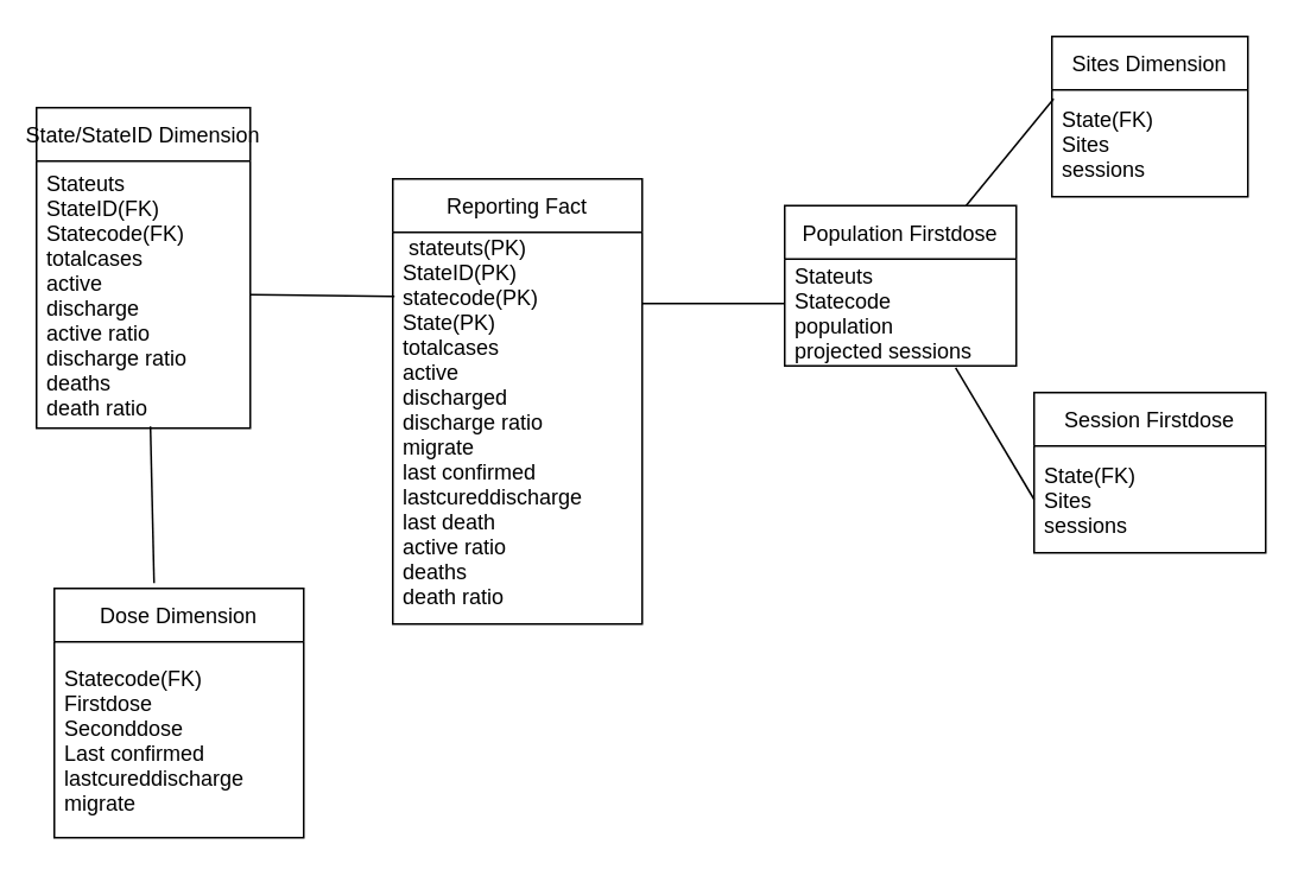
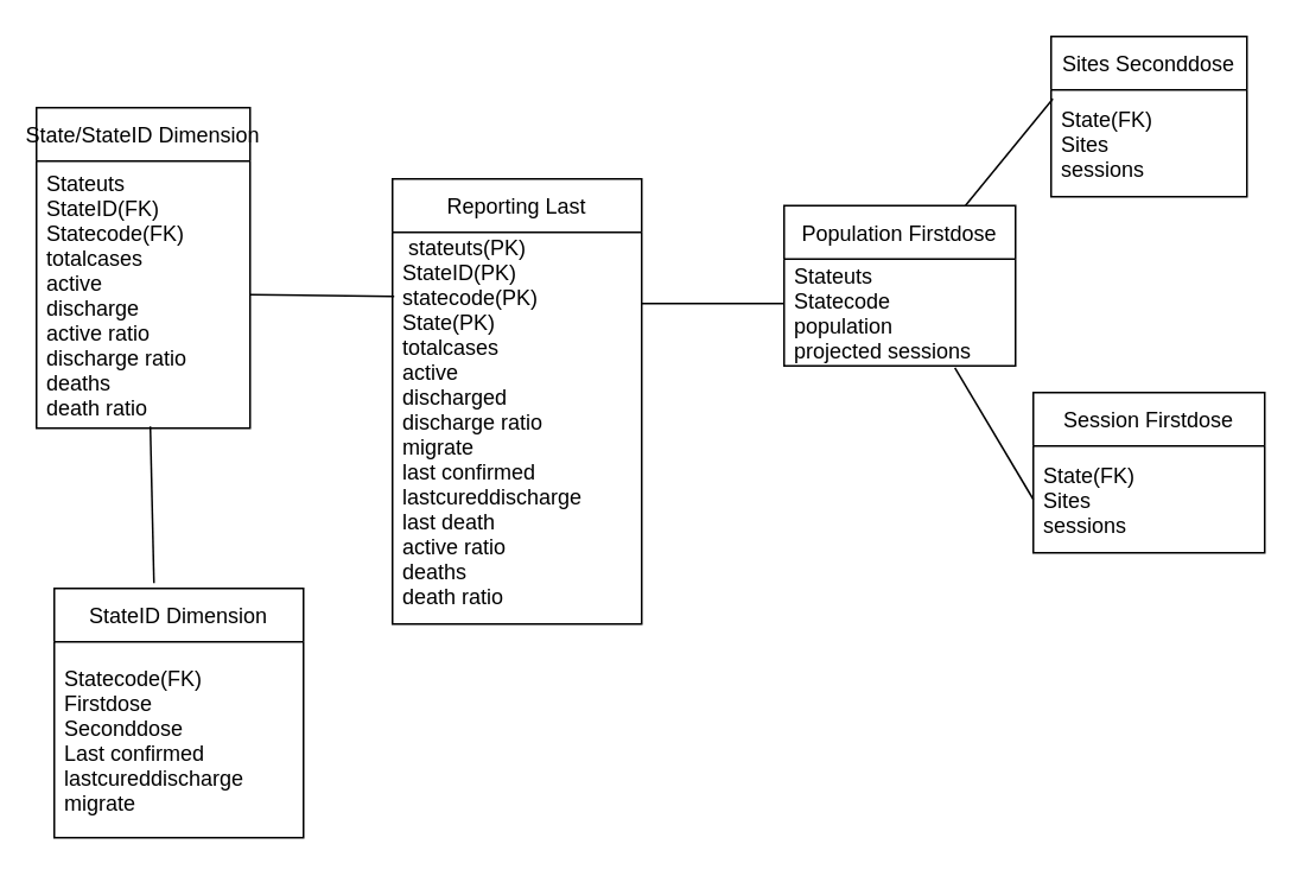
  <mxCell id="0" />
  <mxCell id="1" parent="0" />
- <mxCell id="2" value="Reporting Fact" style="swimlane;fontStyle=0;childLayout=stackLayout;horizontal=1;startSize=30;horizontalStack=0;resizeParent=1;resizeParentMax=0;resizeLast=0;collapsible=1;marginBottom=0;" vertex="1" parent="1"><mxGeometry x="220" y="100" width="140" height="250" as="geometry" /></mxCell>
+ <mxCell id="2" value="Reporting Last" style="swimlane;fontStyle=0;childLayout=stackLayout;horizontal=1;startSize=30;horizontalStack=0;resizeParent=1;resizeParentMax=0;resizeLast=0;collapsible=1;marginBottom=0;" vertex="1" parent="1"><mxGeometry x="220" y="100" width="140" height="250" as="geometry" /></mxCell>
  <mxCell id="3" value=" stateuts(PK)&#10;StateID(PK)&#10;statecode(PK)&#10;State(PK)&#10;totalcases&#10;active &#10;discharged&#10;discharge ratio&#10;migrate&#10;last confirmed&#10;lastcureddischarge&#10;last death&#10;active ratio &#10;deaths&#10;death ratio&#10;" style="text;strokeColor=none;fillColor=none;align=left;verticalAlign=middle;spacingLeft=4;spacingRight=4;overflow=hidden;points=[[0,0.5],[1,0.5]];portConstraint=eastwest;rotatable=0;labelBackgroundColor=none;" vertex="1" parent="2"><mxGeometry y="30" width="140" height="220" as="geometry" /></mxCell>
  <mxCell id="4" value="State/StateID Dimension" style="swimlane;fontStyle=0;childLayout=stackLayout;horizontal=1;startSize=30;horizontalStack=0;resizeParent=1;resizeParentMax=0;resizeLast=0;collapsible=1;marginBottom=0;" vertex="1" parent="1"><mxGeometry x="20" y="60" width="120" height="180" as="geometry" /></mxCell>
  <mxCell id="5" value="Stateuts&#10;StateID(FK)&#10;Statecode(FK)&#10;totalcases&#10;active&#10;discharge&#10;active ratio&#10;discharge ratio&#10;deaths&#10;death ratio" style="text;strokeColor=none;fillColor=none;align=left;verticalAlign=middle;spacingLeft=4;spacingRight=4;overflow=hidden;points=[[0,0.5],[1,0.5]];portConstraint=eastwest;rotatable=0;" vertex="1" parent="4"><mxGeometry y="30" width="120" height="150" as="geometry" /></mxCell>
  <mxCell id="6" value="Population Firstdose" style="swimlane;fontStyle=0;childLayout=stackLayout;horizontal=1;startSize=30;horizontalStack=0;resizeParent=1;resizeParentMax=0;resizeLast=0;collapsible=1;marginBottom=0;" vertex="1" parent="1"><mxGeometry x="440" y="115" width="130" height="90" as="geometry" /></mxCell>
  <mxCell id="7" value="Stateuts&#10;Statecode&#10;population&#10;projected sessions " style="text;strokeColor=none;fillColor=none;align=left;verticalAlign=middle;spacingLeft=4;spacingRight=4;overflow=hidden;points=[[0,0.5],[1,0.5]];portConstraint=eastwest;rotatable=0;" vertex="1" parent="6"><mxGeometry y="30" width="130" height="60" as="geometry" /></mxCell>
  <mxCell id="8" value="Session Firstdose" style="swimlane;fontStyle=0;childLayout=stackLayout;horizontal=1;startSize=30;horizontalStack=0;resizeParent=1;resizeParentMax=0;resizeLast=0;collapsible=1;marginBottom=0;" vertex="1" parent="1"><mxGeometry x="580" y="220" width="130" height="90" as="geometry" /></mxCell>
  <mxCell id="9" value="State(FK)&#10;Sites&#10;sessions" style="text;strokeColor=none;fillColor=none;align=left;verticalAlign=middle;spacingLeft=4;spacingRight=4;overflow=hidden;points=[[0,0.5],[1,0.5]];portConstraint=eastwest;rotatable=0;" vertex="1" parent="8"><mxGeometry y="30" width="130" height="60" as="geometry" /></mxCell>
- <mxCell id="10" value="Sites Dimension" style="swimlane;fontStyle=0;childLayout=stackLayout;horizontal=1;startSize=30;horizontalStack=0;resizeParent=1;resizeParentMax=0;resizeLast=0;collapsible=1;marginBottom=0;" vertex="1" parent="1"><mxGeometry x="590" y="20" width="110" height="90" as="geometry" /></mxCell>
+ <mxCell id="10" value="Sites Seconddose" style="swimlane;fontStyle=0;childLayout=stackLayout;horizontal=1;startSize=30;horizontalStack=0;resizeParent=1;resizeParentMax=0;resizeLast=0;collapsible=1;marginBottom=0;" vertex="1" parent="1"><mxGeometry x="590" y="20" width="110" height="90" as="geometry" /></mxCell>
  <mxCell id="11" value="State(FK)&#10;Sites&#10;sessions" style="text;strokeColor=none;fillColor=none;align=left;verticalAlign=middle;spacingLeft=4;spacingRight=4;overflow=hidden;points=[[0,0.5],[1,0.5]];portConstraint=eastwest;rotatable=0;" vertex="1" parent="10"><mxGeometry y="30" width="110" height="60" as="geometry" /></mxCell>
- <mxCell id="12" value="Dose Dimension" style="swimlane;fontStyle=0;childLayout=stackLayout;horizontal=1;startSize=30;horizontalStack=0;resizeParent=1;resizeParentMax=0;resizeLast=0;collapsible=1;marginBottom=0;" vertex="1" parent="1"><mxGeometry x="30" y="330" width="140" height="140" as="geometry" /></mxCell>
+ <mxCell id="12" value="StateID Dimension" style="swimlane;fontStyle=0;childLayout=stackLayout;horizontal=1;startSize=30;horizontalStack=0;resizeParent=1;resizeParentMax=0;resizeLast=0;collapsible=1;marginBottom=0;" vertex="1" parent="1"><mxGeometry x="30" y="330" width="140" height="140" as="geometry" /></mxCell>
  <mxCell id="13" value="Statecode(FK)&#10;Firstdose&#10;Seconddose&#10;Last confirmed&#10;lastcureddischarge&#10;migrate" style="text;strokeColor=none;fillColor=none;align=left;verticalAlign=middle;spacingLeft=4;spacingRight=4;overflow=hidden;points=[[0,0.5],[1,0.5]];portConstraint=eastwest;rotatable=0;" vertex="1" parent="12"><mxGeometry y="30" width="140" height="110" as="geometry" /></mxCell>
  <mxCell id="14" value="" style="endArrow=none;html=1;rounded=0;" edge="1" parent="1"><mxGeometry width="50" height="50" relative="1" as="geometry"><mxPoint x="440" y="170" as="sourcePoint" /><mxPoint x="360" y="170" as="targetPoint" /></mxGeometry></mxCell>
  <mxCell id="15" value="" style="endArrow=none;html=1;rounded=0;exitX=1;exitY=0.5;exitDx=0;exitDy=0;entryX=0.007;entryY=0.164;entryDx=0;entryDy=0;entryPerimeter=0;" edge="1" parent="1" source="5" target="3"><mxGeometry width="50" height="50" relative="1" as="geometry"><mxPoint x="310" y="320" as="sourcePoint" /><mxPoint x="360" y="270" as="targetPoint" /></mxGeometry></mxCell>
  <mxCell id="16" value="" style="endArrow=none;html=1;rounded=0;entryX=0.009;entryY=0.083;entryDx=0;entryDy=0;entryPerimeter=0;" edge="1" parent="1" source="6" target="11"><mxGeometry width="50" height="50" relative="1" as="geometry"><mxPoint x="310" y="300" as="sourcePoint" /><mxPoint x="360" y="250" as="targetPoint" /></mxGeometry></mxCell>
  <mxCell id="17" value="" style="endArrow=none;html=1;rounded=0;entryX=0.738;entryY=1.017;entryDx=0;entryDy=0;entryPerimeter=0;exitX=0;exitY=0.5;exitDx=0;exitDy=0;" edge="1" parent="1" source="9" target="7"><mxGeometry width="50" height="50" relative="1" as="geometry"><mxPoint x="310" y="300" as="sourcePoint" /><mxPoint x="360" y="250" as="targetPoint" /></mxGeometry></mxCell>
  <mxCell id="18" value="" style="endArrow=none;html=1;rounded=0;exitX=0.4;exitY=-0.021;exitDx=0;exitDy=0;exitPerimeter=0;entryX=0.533;entryY=0.993;entryDx=0;entryDy=0;entryPerimeter=0;" edge="1" parent="1" source="12" target="5"><mxGeometry width="50" height="50" relative="1" as="geometry"><mxPoint x="310" y="300" as="sourcePoint" /><mxPoint x="360" y="250" as="targetPoint" /></mxGeometry></mxCell>
